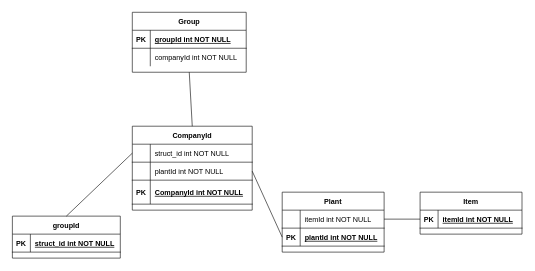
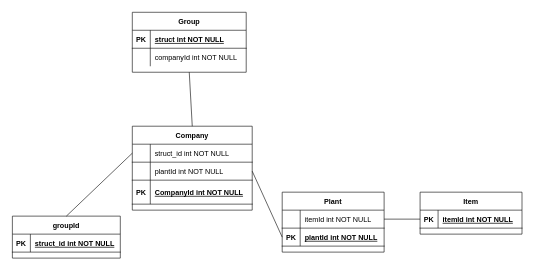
  <mxCell id="0" />
  <mxCell id="1" parent="0" />
  <mxCell id="2" value="Item" style="shape=table;startSize=30;container=1;collapsible=1;childLayout=tableLayout;fixedRows=1;rowLines=0;fontStyle=1;align=center;resizeLast=1;" vertex="1" parent="1"><mxGeometry x="700" y="320" width="170" height="70" as="geometry" /></mxCell>
  <mxCell id="3" value="" style="shape=tableRow;horizontal=0;startSize=0;swimlaneHead=0;swimlaneBody=0;fillColor=none;collapsible=0;dropTarget=0;points=[[0,0.5],[1,0.5]];portConstraint=eastwest;top=0;left=0;right=0;bottom=1;" vertex="1" parent="2"><mxGeometry y="30" width="170" height="30" as="geometry" /></mxCell>
  <mxCell id="4" value="PK" style="shape=partialRectangle;overflow=hidden;connectable=0;fillColor=none;top=0;left=0;bottom=0;right=0;fontStyle=1;" vertex="1" parent="3"><mxGeometry width="30" height="30" as="geometry"><mxRectangle width="30" height="30" as="alternateBounds" /></mxGeometry></mxCell>
  <mxCell id="5" value="itemId int NOT NULL " style="shape=partialRectangle;overflow=hidden;connectable=0;fillColor=none;align=left;top=0;left=0;bottom=0;right=0;spacingLeft=6;fontStyle=5;" vertex="1" parent="3"><mxGeometry x="30" width="140" height="30" as="geometry"><mxRectangle width="140" height="30" as="alternateBounds" /></mxGeometry></mxCell>
  <mxCell id="6" value="Plant" style="shape=table;startSize=30;container=1;collapsible=1;childLayout=tableLayout;fixedRows=1;rowLines=0;fontStyle=1;align=center;resizeLast=1;" vertex="1" parent="1"><mxGeometry x="470" y="320" width="170" height="100" as="geometry" /></mxCell>
  <mxCell id="7" value="" style="shape=tableRow;horizontal=0;startSize=0;swimlaneHead=0;swimlaneBody=0;fillColor=none;collapsible=0;dropTarget=0;points=[[0,0.5],[1,0.5]];portConstraint=eastwest;top=0;left=0;right=0;bottom=1;" vertex="1" parent="6"><mxGeometry y="30" width="170" height="30" as="geometry" /></mxCell>
  <mxCell id="8" value="" style="shape=partialRectangle;overflow=hidden;connectable=0;fillColor=none;top=0;left=0;bottom=0;right=0;fontStyle=0;" vertex="1" parent="7"><mxGeometry width="30" height="30" as="geometry"><mxRectangle width="30" height="30" as="alternateBounds" /></mxGeometry></mxCell>
  <mxCell id="9" value="itemId int NOT NULL" style="shape=partialRectangle;overflow=hidden;connectable=0;fillColor=none;align=left;top=0;left=0;bottom=0;right=0;spacingLeft=6;fontStyle=0;" vertex="1" parent="7"><mxGeometry x="30" width="140" height="30" as="geometry"><mxRectangle width="140" height="30" as="alternateBounds" /></mxGeometry></mxCell>
  <mxCell id="10" value="" style="shape=tableRow;horizontal=0;startSize=0;swimlaneHead=0;swimlaneBody=0;fillColor=none;collapsible=0;dropTarget=0;points=[[0,0.5],[1,0.5]];portConstraint=eastwest;top=0;left=0;right=0;bottom=1;" vertex="1" parent="6"><mxGeometry y="60" width="170" height="30" as="geometry" /></mxCell>
  <mxCell id="11" value="PK" style="shape=partialRectangle;overflow=hidden;connectable=0;fillColor=none;top=0;left=0;bottom=0;right=0;fontStyle=1;" vertex="1" parent="10"><mxGeometry width="30" height="30" as="geometry"><mxRectangle width="30" height="30" as="alternateBounds" /></mxGeometry></mxCell>
  <mxCell id="12" value="plantId int NOT NULL " style="shape=partialRectangle;overflow=hidden;connectable=0;fillColor=none;align=left;top=0;left=0;bottom=0;right=0;spacingLeft=6;fontStyle=5;" vertex="1" parent="10"><mxGeometry x="30" width="140" height="30" as="geometry"><mxRectangle width="140" height="30" as="alternateBounds" /></mxGeometry></mxCell>
- <mxCell id="13" value="CompanyId" style="shape=table;startSize=30;container=1;collapsible=1;childLayout=tableLayout;fixedRows=1;rowLines=0;fontStyle=1;align=center;resizeLast=1;" vertex="1" parent="1"><mxGeometry x="220" y="210" width="200" height="140.0" as="geometry" /></mxCell>
+ <mxCell id="13" value="Company" style="shape=table;startSize=30;container=1;collapsible=1;childLayout=tableLayout;fixedRows=1;rowLines=0;fontStyle=1;align=center;resizeLast=1;" vertex="1" parent="1"><mxGeometry x="220" y="210" width="200" height="140.0" as="geometry" /></mxCell>
  <mxCell id="14" value="" style="shape=tableRow;horizontal=0;startSize=0;swimlaneHead=0;swimlaneBody=0;fillColor=none;collapsible=0;dropTarget=0;points=[[0,0.5],[1,0.5]];portConstraint=eastwest;top=0;left=0;right=0;bottom=1;" vertex="1" parent="13"><mxGeometry y="30" width="200" height="30" as="geometry" /></mxCell>
  <mxCell id="15" value="" style="shape=partialRectangle;overflow=hidden;connectable=0;fillColor=none;top=0;left=0;bottom=0;right=0;fontStyle=1;" vertex="1" parent="14"><mxGeometry width="30" height="30" as="geometry"><mxRectangle width="30" height="30" as="alternateBounds" /></mxGeometry></mxCell>
  <mxCell id="16" value="struct_id int NOT NULL" style="shape=partialRectangle;overflow=hidden;connectable=0;fillColor=none;align=left;top=0;left=0;bottom=0;right=0;spacingLeft=6;fontStyle=0;" vertex="1" parent="14"><mxGeometry x="30" width="170" height="30" as="geometry"><mxRectangle width="170" height="30" as="alternateBounds" /></mxGeometry></mxCell>
  <mxCell id="17" value="" style="shape=tableRow;horizontal=0;startSize=0;swimlaneHead=0;swimlaneBody=0;fillColor=none;collapsible=0;dropTarget=0;points=[[0,0.5],[1,0.5]];portConstraint=eastwest;top=0;left=0;right=0;bottom=1;" vertex="1" parent="13"><mxGeometry y="60" width="200" height="30" as="geometry" /></mxCell>
  <mxCell id="18" value="" style="shape=partialRectangle;overflow=hidden;connectable=0;fillColor=none;top=0;left=0;bottom=0;right=0;fontStyle=1;" vertex="1" parent="17"><mxGeometry width="30" height="30" as="geometry"><mxRectangle width="30" height="30" as="alternateBounds" /></mxGeometry></mxCell>
  <mxCell id="19" value="plantId int NOT NULL" style="shape=partialRectangle;overflow=hidden;connectable=0;fillColor=none;align=left;top=0;left=0;bottom=0;right=0;spacingLeft=6;fontStyle=0;" vertex="1" parent="17"><mxGeometry x="30" width="170" height="30" as="geometry"><mxRectangle width="170" height="30" as="alternateBounds" /></mxGeometry></mxCell>
  <mxCell id="20" value="" style="shape=tableRow;horizontal=0;startSize=0;swimlaneHead=0;swimlaneBody=0;fillColor=none;collapsible=0;dropTarget=0;points=[[0,0.5],[1,0.5]];portConstraint=eastwest;top=0;left=0;right=0;bottom=1;" vertex="1" parent="13"><mxGeometry y="90" width="200" height="40" as="geometry" /></mxCell>
  <mxCell id="21" value="PK" style="shape=partialRectangle;overflow=hidden;connectable=0;fillColor=none;top=0;left=0;bottom=0;right=0;fontStyle=1;" vertex="1" parent="20"><mxGeometry width="30" height="40" as="geometry"><mxRectangle width="30" height="40" as="alternateBounds" /></mxGeometry></mxCell>
  <mxCell id="22" value="CompanyId int NOT NULL " style="shape=partialRectangle;overflow=hidden;connectable=0;fillColor=none;align=left;top=0;left=0;bottom=0;right=0;spacingLeft=6;fontStyle=5;" vertex="1" parent="20"><mxGeometry x="30" width="170" height="40" as="geometry"><mxRectangle width="170" height="40" as="alternateBounds" /></mxGeometry></mxCell>
  <mxCell id="23" value="groupId" style="shape=table;startSize=30;container=1;collapsible=1;childLayout=tableLayout;fixedRows=1;rowLines=0;fontStyle=1;align=center;resizeLast=1;" vertex="1" parent="1"><mxGeometry x="20" y="360" width="180" height="70" as="geometry" /></mxCell>
  <mxCell id="24" value="" style="shape=tableRow;horizontal=0;startSize=0;swimlaneHead=0;swimlaneBody=0;fillColor=none;collapsible=0;dropTarget=0;points=[[0,0.5],[1,0.5]];portConstraint=eastwest;top=0;left=0;right=0;bottom=1;" vertex="1" parent="23"><mxGeometry y="30" width="180" height="30" as="geometry" /></mxCell>
  <mxCell id="25" value="PK" style="shape=partialRectangle;overflow=hidden;connectable=0;fillColor=none;top=0;left=0;bottom=0;right=0;fontStyle=1;" vertex="1" parent="24"><mxGeometry width="30" height="30" as="geometry"><mxRectangle width="30" height="30" as="alternateBounds" /></mxGeometry></mxCell>
  <mxCell id="26" value="struct_id int NOT NULL " style="shape=partialRectangle;overflow=hidden;connectable=0;fillColor=none;align=left;top=0;left=0;bottom=0;right=0;spacingLeft=6;fontStyle=5;" vertex="1" parent="24"><mxGeometry x="30" width="150" height="30" as="geometry"><mxRectangle width="150" height="30" as="alternateBounds" /></mxGeometry></mxCell>
  <mxCell id="27" value="Group" style="shape=table;startSize=30;container=1;collapsible=1;childLayout=tableLayout;fixedRows=1;rowLines=0;fontStyle=1;align=center;resizeLast=1;" vertex="1" parent="1"><mxGeometry x="220" y="20" width="190" height="100" as="geometry" /></mxCell>
  <mxCell id="28" value="" style="shape=tableRow;horizontal=0;startSize=0;swimlaneHead=0;swimlaneBody=0;fillColor=none;collapsible=0;dropTarget=0;points=[[0,0.5],[1,0.5]];portConstraint=eastwest;top=0;left=0;right=0;bottom=1;" vertex="1" parent="27"><mxGeometry y="30" width="190" height="30" as="geometry" /></mxCell>
  <mxCell id="29" value="PK" style="shape=partialRectangle;overflow=hidden;connectable=0;fillColor=none;top=0;left=0;bottom=0;right=0;fontStyle=1;" vertex="1" parent="28"><mxGeometry width="30" height="30" as="geometry"><mxRectangle width="30" height="30" as="alternateBounds" /></mxGeometry></mxCell>
- <mxCell id="30" value="groupId int NOT NULL " style="shape=partialRectangle;overflow=hidden;connectable=0;fillColor=none;align=left;top=0;left=0;bottom=0;right=0;spacingLeft=6;fontStyle=5;" vertex="1" parent="28"><mxGeometry x="30" width="160" height="30" as="geometry"><mxRectangle width="160" height="30" as="alternateBounds" /></mxGeometry></mxCell>
+ <mxCell id="30" value="struct int NOT NULL " style="shape=partialRectangle;overflow=hidden;connectable=0;fillColor=none;align=left;top=0;left=0;bottom=0;right=0;spacingLeft=6;fontStyle=5;" vertex="1" parent="28"><mxGeometry x="30" width="160" height="30" as="geometry"><mxRectangle width="160" height="30" as="alternateBounds" /></mxGeometry></mxCell>
  <mxCell id="31" value="" style="shape=tableRow;horizontal=0;startSize=0;swimlaneHead=0;swimlaneBody=0;fillColor=none;collapsible=0;dropTarget=0;points=[[0,0.5],[1,0.5]];portConstraint=eastwest;top=0;left=0;right=0;bottom=0;" vertex="1" parent="27"><mxGeometry y="60" width="190" height="30" as="geometry" /></mxCell>
  <mxCell id="32" value="" style="shape=partialRectangle;overflow=hidden;connectable=0;fillColor=none;top=0;left=0;bottom=0;right=0;" vertex="1" parent="31"><mxGeometry width="30" height="30" as="geometry"><mxRectangle width="30" height="30" as="alternateBounds" /></mxGeometry></mxCell>
  <mxCell id="33" value="companyId int NOT NULL" style="shape=partialRectangle;overflow=hidden;connectable=0;fillColor=none;align=left;top=0;left=0;bottom=0;right=0;spacingLeft=6;" vertex="1" parent="31"><mxGeometry x="30" width="160" height="30" as="geometry"><mxRectangle width="160" height="30" as="alternateBounds" /></mxGeometry></mxCell>
  <mxCell id="34" value="" style="endArrow=none;html=1;rounded=0;exitX=0.5;exitY=0;exitDx=0;exitDy=0;entryX=0.5;entryY=1;entryDx=0;entryDy=0;" edge="1" parent="1" source="13" target="27"><mxGeometry width="50" height="50" relative="1" as="geometry"><mxPoint x="580" y="350" as="sourcePoint" /><mxPoint x="630" y="300" as="targetPoint" /></mxGeometry></mxCell>
  <mxCell id="35" value="" style="endArrow=none;html=1;rounded=0;exitX=0.5;exitY=0;exitDx=0;exitDy=0;entryX=0;entryY=0.5;entryDx=0;entryDy=0;" edge="1" parent="1" source="23" target="14"><mxGeometry width="50" height="50" relative="1" as="geometry"><mxPoint x="310" y="210" as="sourcePoint" /><mxPoint x="325" y="130" as="targetPoint" /></mxGeometry></mxCell>
  <mxCell id="36" value="" style="endArrow=none;html=1;rounded=0;entryX=1;entryY=0.5;entryDx=0;entryDy=0;exitX=0;exitY=0.5;exitDx=0;exitDy=0;" edge="1" parent="1" source="10" target="17"><mxGeometry width="50" height="50" relative="1" as="geometry"><mxPoint x="480" y="290" as="sourcePoint" /><mxPoint x="385" y="190" as="targetPoint" /></mxGeometry></mxCell>
  <mxCell id="37" value="" style="endArrow=none;html=1;rounded=0;exitX=1;exitY=0.5;exitDx=0;exitDy=0;entryX=0;entryY=0.5;entryDx=0;entryDy=0;" edge="1" parent="1" source="7" target="3"><mxGeometry width="50" height="50" relative="1" as="geometry"><mxPoint x="530" y="340" as="sourcePoint" /><mxPoint x="580" y="290" as="targetPoint" /></mxGeometry></mxCell>
